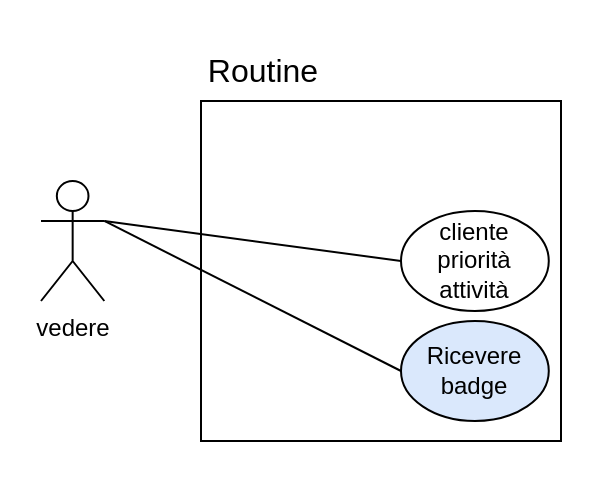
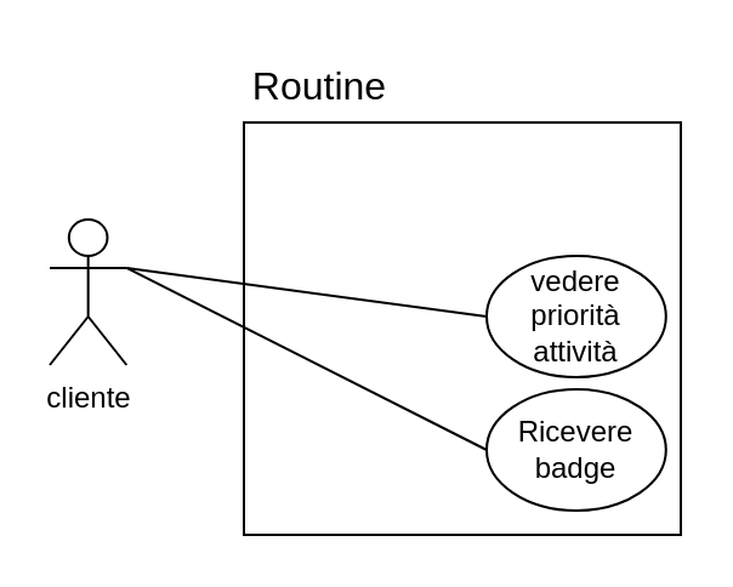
  <mxCell id="0" />
  <mxCell id="1" parent="0" />
  <mxCell id="2" value="" style="rounded=0;whiteSpace=wrap;html=1;" vertex="1" parent="1"><mxGeometry x="100" y="50" width="180" height="170" as="geometry" /></mxCell>
- <mxCell id="3" value="vedere" style="shape=umlActor;verticalLabelPosition=bottom;verticalAlign=top;html=1;outlineConnect=0;" vertex="1" parent="1"><mxGeometry x="20" y="90" width="31.667" height="60" as="geometry" /></mxCell>
+ <mxCell id="3" value="cliente" style="shape=umlActor;verticalLabelPosition=bottom;verticalAlign=top;html=1;outlineConnect=0;" vertex="1" parent="1"><mxGeometry x="20" y="90" width="31.667" height="60" as="geometry" /></mxCell>
  <mxCell id="4" value="" style="endArrow=none;html=1;rounded=0;fontSize=12;startSize=8;endSize=8;curved=1;entryX=1;entryY=0.333;entryDx=0;entryDy=0;entryPerimeter=0;exitX=0;exitY=0.5;exitDx=0;exitDy=0;" edge="1" parent="1" source="7" target="3"><mxGeometry width="50" height="50" relative="1" as="geometry"><mxPoint x="222.556" y="190" as="sourcePoint" /><mxPoint x="155" y="210" as="targetPoint" /></mxGeometry></mxCell>
  <mxCell id="5" value="" style="endArrow=none;html=1;rounded=0;fontSize=12;startSize=8;endSize=8;curved=1;entryX=1;entryY=0.333;entryDx=0;entryDy=0;entryPerimeter=0;exitX=0;exitY=0.5;exitDx=0;exitDy=0;" edge="1" parent="1" source="8" target="3"><mxGeometry width="50" height="50" relative="1" as="geometry"><mxPoint x="102.222" y="225" as="sourcePoint" /><mxPoint x="17.778" y="180" as="targetPoint" /></mxGeometry></mxCell>
  <mxCell id="6" value="Routine" style="text;html=1;whiteSpace=wrap;strokeColor=none;fillColor=none;align=center;verticalAlign=middle;rounded=0;fontSize=16;" vertex="1" parent="1"><mxGeometry x="100.002" y="20" width="63.333" height="30" as="geometry" /></mxCell>
- <mxCell id="7" value="cliente priorità attività" style="ellipse;whiteSpace=wrap;html=1;" vertex="1" parent="1"><mxGeometry x="200.001" y="105" width="73.889" height="50" as="geometry" /></mxCell>
- <mxCell id="8" value="Ricevere badge" style="ellipse;whiteSpace=wrap;html=1;fillColor=#dae8fc;" vertex="1" parent="1"><mxGeometry x="200.001" y="160" width="73.889" height="50" as="geometry" /></mxCell>
+ <mxCell id="7" value="vedere priorità attività" style="ellipse;whiteSpace=wrap;html=1;" vertex="1" parent="1"><mxGeometry x="200.001" y="105" width="73.889" height="50" as="geometry" /></mxCell>
+ <mxCell id="8" value="Ricevere badge" style="ellipse;whiteSpace=wrap;html=1;" vertex="1" parent="1"><mxGeometry x="200.001" y="160" width="73.889" height="50" as="geometry" /></mxCell>
